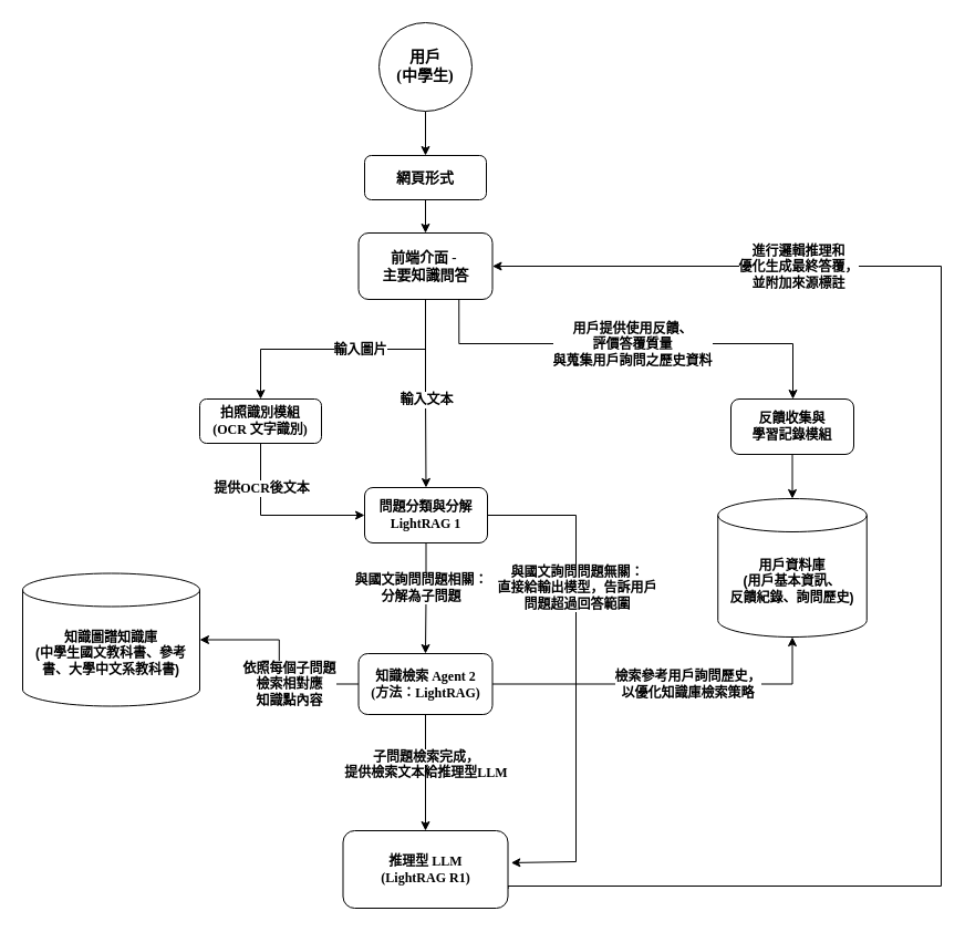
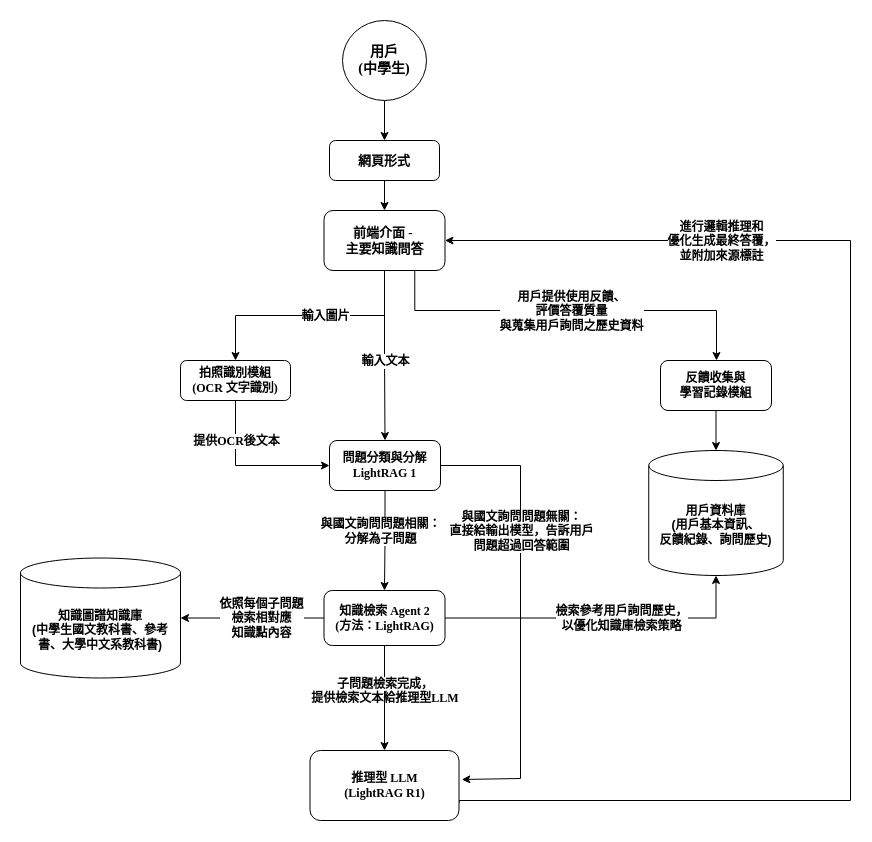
  <mxCell id="0" />
  <mxCell id="1" parent="0" />
  <mxCell id="2" style="edgeStyle=orthogonalEdgeStyle;rounded=0;orthogonalLoop=1;jettySize=auto;html=1;entryX=0.5;entryY=0;entryDx=0;entryDy=0;" parent="1" source="3" target="5" edge="1"><mxGeometry relative="1" as="geometry" /></mxCell>
  <mxCell id="3" value="&lt;font face=&quot;Times New Roman&quot;&gt;&lt;span style=&quot;font-size: 14px;&quot;&gt;&lt;b&gt;用戶&lt;/b&gt;&lt;/span&gt;&lt;/font&gt;&lt;div&gt;&lt;font face=&quot;Times New Roman&quot;&gt;&lt;span style=&quot;font-size: 14px;&quot;&gt;&lt;b&gt;(中學生)&lt;/b&gt;&lt;/span&gt;&lt;/font&gt;&lt;/div&gt;" style="ellipse;whiteSpace=wrap;html=1;" parent="1" vertex="1"><mxGeometry x="342" y="20" width="84" height="80" as="geometry" /></mxCell>
  <mxCell id="4" value="" style="edgeStyle=orthogonalEdgeStyle;rounded=0;orthogonalLoop=1;jettySize=auto;html=1;" parent="1" source="5" target="10" edge="1"><mxGeometry relative="1" as="geometry" /></mxCell>
  <mxCell id="5" value="&lt;font face=&quot;Times New Roman&quot; style=&quot;font-size: 13px;&quot;&gt;&lt;b&gt;網頁形式&lt;/b&gt;&lt;/font&gt;" style="rounded=1;whiteSpace=wrap;html=1;" parent="1" vertex="1"><mxGeometry x="329" y="140" width="110" height="40" as="geometry" /></mxCell>
  <mxCell id="6" style="edgeStyle=orthogonalEdgeStyle;rounded=0;orthogonalLoop=1;jettySize=auto;html=1;exitX=0.5;exitY=1;exitDx=0;exitDy=0;entryX=0.5;entryY=0;entryDx=0;entryDy=0;" parent="1" source="10" target="12" edge="1"><mxGeometry relative="1" as="geometry" /></mxCell>
  <mxCell id="7" value="輸入圖片" style="edgeLabel;html=1;align=center;verticalAlign=middle;resizable=0;points=[];rounded=1;strokeColor=default;fontFamily=Times New Roman;fontSize=12;fontColor=default;fillColor=default;fontStyle=1;" parent="6" vertex="1" connectable="0"><mxGeometry x="-0.12" relative="1" as="geometry"><mxPoint as="offset" /></mxGeometry></mxCell>
  <mxCell id="8" style="edgeStyle=orthogonalEdgeStyle;rounded=0;orthogonalLoop=1;jettySize=auto;html=1;entryX=0.5;entryY=0;entryDx=0;entryDy=0;" edge="1" parent="1" source="10" target="15"><mxGeometry relative="1" as="geometry" /></mxCell>
  <mxCell id="9" style="edgeStyle=orthogonalEdgeStyle;rounded=0;orthogonalLoop=1;jettySize=auto;html=1;exitX=0.75;exitY=1;exitDx=0;exitDy=0;" edge="1" parent="1" source="10" target="29"><mxGeometry relative="1" as="geometry"><Array as="points"><mxPoint x="414" y="310" /><mxPoint x="716" y="310" /></Array></mxGeometry></mxCell>
  <mxCell id="10" value="&lt;font style=&quot;font-size: 13px;&quot;&gt;前端介面 -&amp;nbsp;&lt;br&gt;主要知識問答&lt;/font&gt;" style="whiteSpace=wrap;html=1;rounded=1;strokeColor=default;align=center;verticalAlign=middle;fontFamily=Times New Roman;fontSize=12;fontColor=default;fillColor=default;fontStyle=1" parent="1" vertex="1"><mxGeometry x="323.5" y="210" width="121" height="60" as="geometry" /></mxCell>
  <mxCell id="11" style="edgeStyle=orthogonalEdgeStyle;rounded=0;orthogonalLoop=1;jettySize=auto;html=1;exitX=0.5;exitY=1;exitDx=0;exitDy=0;entryX=0;entryY=0.5;entryDx=0;entryDy=0;" edge="1" parent="1" source="12" target="15"><mxGeometry relative="1" as="geometry" /></mxCell>
  <mxCell id="12" value="拍照識別模組&lt;br&gt;(OCR 文字識別)" style="rounded=1;whiteSpace=wrap;html=1;strokeColor=default;align=center;verticalAlign=middle;fontFamily=Times New Roman;fontSize=12;fontColor=default;fillColor=default;fontStyle=1;" parent="1" vertex="1"><mxGeometry x="180" y="360" width="110" height="40" as="geometry" /></mxCell>
  <mxCell id="13" style="edgeStyle=orthogonalEdgeStyle;rounded=0;orthogonalLoop=1;jettySize=auto;html=1;exitX=0.5;exitY=1;exitDx=0;exitDy=0;entryX=0.5;entryY=0;entryDx=0;entryDy=0;" edge="1" parent="1" source="15" target="20"><mxGeometry relative="1" as="geometry" /></mxCell>
  <mxCell id="14" style="edgeStyle=orthogonalEdgeStyle;rounded=0;orthogonalLoop=1;jettySize=auto;html=1;exitX=1;exitY=0.5;exitDx=0;exitDy=0;entryX=1.019;entryY=0.414;entryDx=0;entryDy=0;entryPerimeter=0;" edge="1" parent="1" source="15" target="25"><mxGeometry relative="1" as="geometry"><Array as="points"><mxPoint x="520" y="465" /><mxPoint x="520" y="778" /></Array></mxGeometry></mxCell>
  <mxCell id="15" value="問題分類與分解 LightRAG 1" style="rounded=1;whiteSpace=wrap;html=1;strokeColor=default;align=center;verticalAlign=middle;fontFamily=Times New Roman;fontSize=12;fontColor=default;fillColor=default;fontStyle=1;" vertex="1" parent="1"><mxGeometry x="329" y="440" width="111" height="50" as="geometry" /></mxCell>
  <mxCell id="16" value="輸入文本" style="edgeLabel;html=1;align=center;verticalAlign=middle;resizable=0;points=[];rounded=1;strokeColor=default;fontFamily=Times New Roman;fontSize=12;fontColor=default;fillColor=default;fontStyle=1;" vertex="1" connectable="0" parent="1"><mxGeometry x="384" y="360" as="geometry" /></mxCell>
  <mxCell id="17" value="提供OCR後文本" style="edgeLabel;html=1;align=center;verticalAlign=middle;resizable=0;points=[];rounded=1;strokeColor=default;fontFamily=Times New Roman;fontSize=12;fontColor=default;fillColor=default;fontStyle=1;" vertex="1" connectable="0" parent="1"><mxGeometry x="235" y="440" as="geometry" /></mxCell>
  <mxCell id="18" style="edgeStyle=orthogonalEdgeStyle;rounded=0;orthogonalLoop=1;jettySize=auto;html=1;entryX=1;entryY=0.5;entryDx=0;entryDy=0;entryPerimeter=0;" edge="1" parent="1" source="20" target="22"><mxGeometry relative="1" as="geometry"><mxPoint x="145.5" y="655" as="targetPoint" /></mxGeometry></mxCell>
  <mxCell id="19" style="edgeStyle=orthogonalEdgeStyle;rounded=0;orthogonalLoop=1;jettySize=auto;html=1;exitX=0.5;exitY=1;exitDx=0;exitDy=0;entryX=0.5;entryY=0;entryDx=0;entryDy=0;" edge="1" parent="1" source="20" target="25"><mxGeometry relative="1" as="geometry" /></mxCell>
  <mxCell id="20" value="知識檢索 Agent 2&lt;br&gt;(方法：LightRAG)" style="rounded=1;whiteSpace=wrap;html=1;strokeColor=default;align=center;verticalAlign=middle;fontFamily=Times New Roman;fontSize=12;fontColor=default;fillColor=default;fontStyle=1;" vertex="1" parent="1"><mxGeometry x="323.5" y="590" width="121" height="55" as="geometry" /></mxCell>
  <mxCell id="21" value="與國文詢問問題相關：&lt;br&gt;分解為子問題" style="edgeLabel;html=1;align=center;verticalAlign=middle;resizable=0;points=[];rounded=1;strokeColor=default;fontFamily=Times New Roman;fontSize=12;fontColor=default;fillColor=default;fontStyle=1;" vertex="1" connectable="0" parent="1"><mxGeometry x="379.5" y="530" as="geometry" /></mxCell>
- <mxCell id="22" value="&lt;b&gt;知識圖譜知識庫&lt;br&gt;(中學生國文教科書、參考書、大學中文系教科書)&lt;/b&gt;" style="shape=cylinder3;whiteSpace=wrap;html=1;boundedLbl=1;backgroundOutline=1;size=15;" vertex="1" parent="1"><mxGeometry x="20" y="517.5" width="160" height="120" as="geometry" /></mxCell>
+ <mxCell id="22" value="&lt;b&gt;知識圖譜知識庫&lt;br&gt;(中學生國文教科書、參考書、大學中文系教科書)&lt;/b&gt;" style="shape=cylinder3;whiteSpace=wrap;html=1;boundedLbl=1;backgroundOutline=1;size=15;" vertex="1" parent="1"><mxGeometry x="20" y="557.5" width="160" height="120" as="geometry" /></mxCell>
  <mxCell id="23" value="依照每個子問題&lt;br&gt;檢索相對應&lt;br&gt;知識點內容" style="edgeLabel;html=1;align=center;verticalAlign=middle;resizable=0;points=[];rounded=1;strokeColor=default;fontFamily=Times New Roman;fontSize=12;fontColor=default;fillColor=default;fontStyle=1;" vertex="1" connectable="0" parent="1"><mxGeometry x="260" y="617.5" as="geometry" /></mxCell>
  <mxCell id="24" style="edgeStyle=orthogonalEdgeStyle;rounded=0;orthogonalLoop=1;jettySize=auto;html=1;entryX=1;entryY=0.5;entryDx=0;entryDy=0;exitX=1;exitY=0.75;exitDx=0;exitDy=0;" edge="1" parent="1" source="25" target="10"><mxGeometry relative="1" as="geometry"><mxPoint x="494.03" y="789.37" as="sourcePoint" /><mxPoint x="480.03" y="235.63" as="targetPoint" /><Array as="points"><mxPoint x="458" y="800" /><mxPoint x="850" y="800" /><mxPoint x="850" y="240" /></Array></mxGeometry></mxCell>
  <mxCell id="25" value="推理型 LLM&lt;br&gt;(LightRAG R1)" style="rounded=1;whiteSpace=wrap;html=1;strokeColor=default;align=center;verticalAlign=middle;fontFamily=Times New Roman;fontSize=12;fontColor=default;fillColor=default;fontStyle=1;" vertex="1" parent="1"><mxGeometry x="309.5" y="750" width="149" height="70" as="geometry" /></mxCell>
  <mxCell id="26" value="&lt;div style=&quot;&quot;&gt;&lt;font face=&quot;Times New Roman&quot;&gt;&lt;span style=&quot;text-wrap: nowrap; background-color: rgb(255, 255, 255);&quot;&gt;&lt;b&gt;子問題檢索完成，&lt;br&gt;&lt;div style=&quot;&quot;&gt;&lt;b&gt;提供檢索文本給推理型LLM&lt;/b&gt;&lt;/div&gt;&lt;/b&gt;&lt;/span&gt;&lt;/font&gt;&lt;/div&gt;" style="text;whiteSpace=wrap;html=1;align=center;" vertex="1" parent="1"><mxGeometry x="330" y="670" width="110" height="40" as="geometry" /></mxCell>
  <mxCell id="27" value="進行邏輯推理和&lt;br&gt;優化生成最終答覆，&lt;br&gt;並附加來源標註" style="edgeLabel;html=1;align=center;verticalAlign=middle;resizable=0;points=[];rounded=1;strokeColor=default;fontFamily=Times New Roman;fontSize=12;fontColor=default;fillColor=default;fontStyle=1;" vertex="1" connectable="0" parent="1"><mxGeometry x="720" y="240" as="geometry" /></mxCell>
  <mxCell id="28" value="與國文詢問問題無關：&lt;br&gt;直接給輸出模型，告訴用戶&lt;br&gt;問題超過回答範圍" style="edgeLabel;html=1;align=center;verticalAlign=middle;resizable=0;points=[];rounded=1;strokeColor=default;fontFamily=Times New Roman;fontSize=12;fontColor=default;fillColor=default;fontStyle=1;" vertex="1" connectable="0" parent="1"><mxGeometry x="520" y="530" as="geometry" /></mxCell>
  <mxCell id="29" value="反饋收集與&lt;br&gt;學習記錄模組" style="rounded=1;whiteSpace=wrap;html=1;strokeColor=default;align=center;verticalAlign=middle;fontFamily=Times New Roman;fontSize=12;fontColor=default;fillColor=default;fontStyle=1;" vertex="1" parent="1"><mxGeometry x="660" y="360" width="111" height="50" as="geometry" /></mxCell>
  <mxCell id="30" value="用戶提供使用反饋、&lt;br&gt;評價答覆質量&lt;br&gt;與蒐集用戶詢問之歷史資料" style="edgeLabel;html=1;align=center;verticalAlign=middle;resizable=0;points=[];rounded=1;strokeColor=default;fontFamily=Times New Roman;fontSize=12;fontColor=default;fillColor=default;fontStyle=1;" vertex="1" connectable="0" parent="1"><mxGeometry x="570" y="310" as="geometry" /></mxCell>
  <mxCell id="31" value="&lt;b&gt;用戶資料庫&lt;br&gt;(用戶基本資訊、&lt;br&gt;反饋紀錄、詢問歷史)&lt;/b&gt;" style="shape=cylinder3;whiteSpace=wrap;html=1;boundedLbl=1;backgroundOutline=1;size=15;" vertex="1" parent="1"><mxGeometry x="648.25" y="450" width="134.5" height="125" as="geometry" /></mxCell>
  <mxCell id="32" style="edgeStyle=orthogonalEdgeStyle;rounded=0;orthogonalLoop=1;jettySize=auto;html=1;exitX=0.5;exitY=1;exitDx=0;exitDy=0;entryX=0.5;entryY=0;entryDx=0;entryDy=0;entryPerimeter=0;" edge="1" parent="1" source="29" target="31"><mxGeometry relative="1" as="geometry" /></mxCell>
  <mxCell id="33" style="edgeStyle=orthogonalEdgeStyle;rounded=0;orthogonalLoop=1;jettySize=auto;html=1;exitX=1;exitY=0.5;exitDx=0;exitDy=0;entryX=0.5;entryY=1;entryDx=0;entryDy=0;entryPerimeter=0;" edge="1" parent="1" source="20" target="31"><mxGeometry relative="1" as="geometry" /></mxCell>
  <mxCell id="34" value="檢索參考用戶詢問歷史，&lt;br&gt;以優化知識庫檢索策略" style="edgeLabel;html=1;align=center;verticalAlign=middle;resizable=0;points=[];rounded=1;strokeColor=default;fontFamily=Times New Roman;fontSize=12;fontColor=default;fillColor=default;fontStyle=1;" vertex="1" connectable="0" parent="1"><mxGeometry x="620" y="617.5" as="geometry" /></mxCell>
